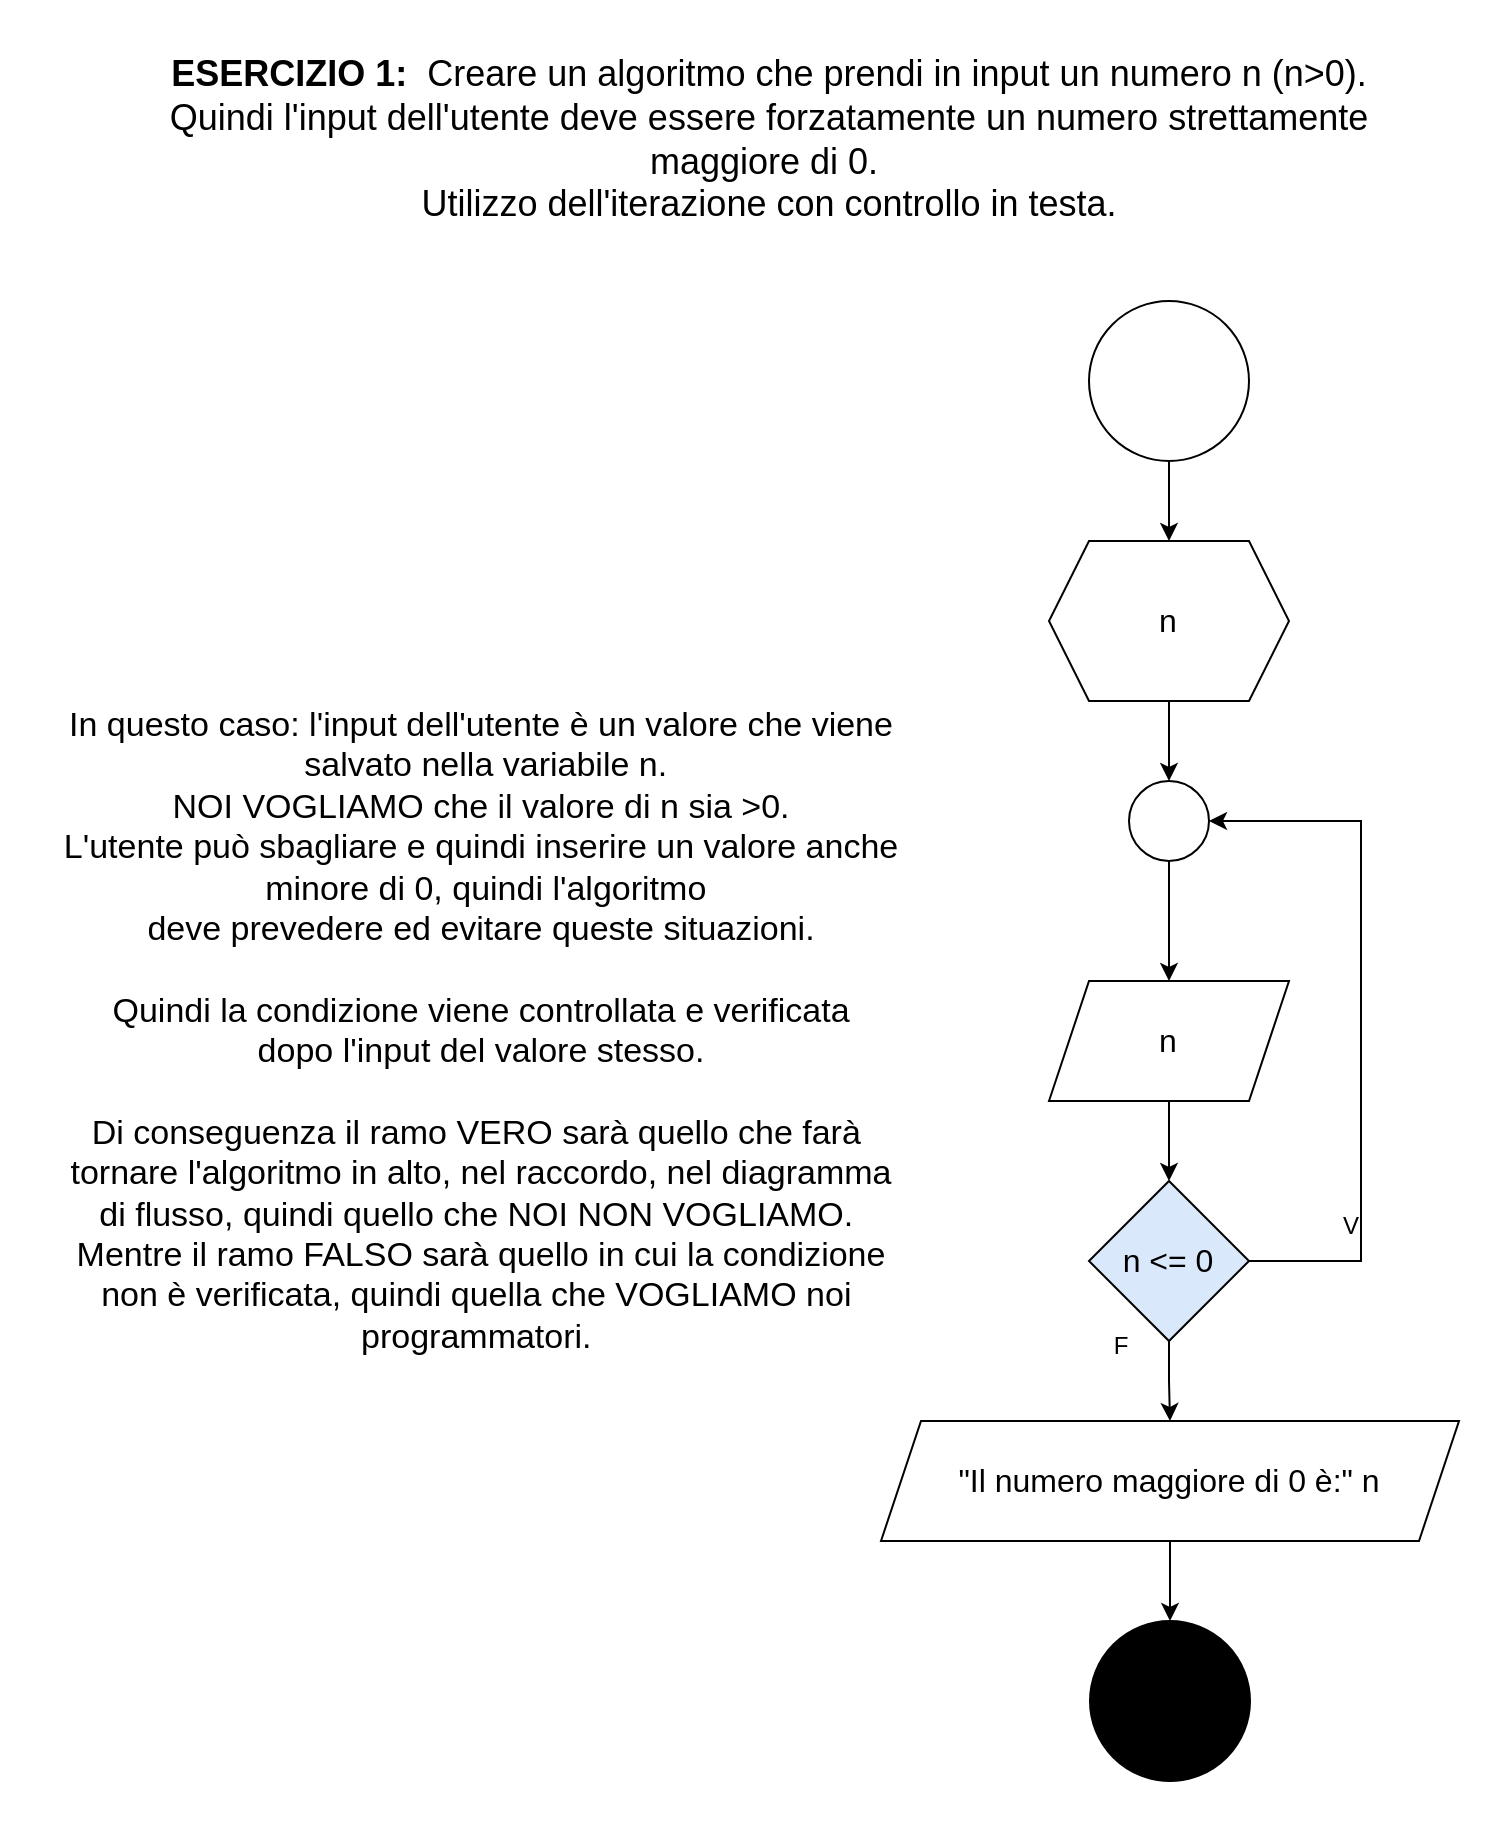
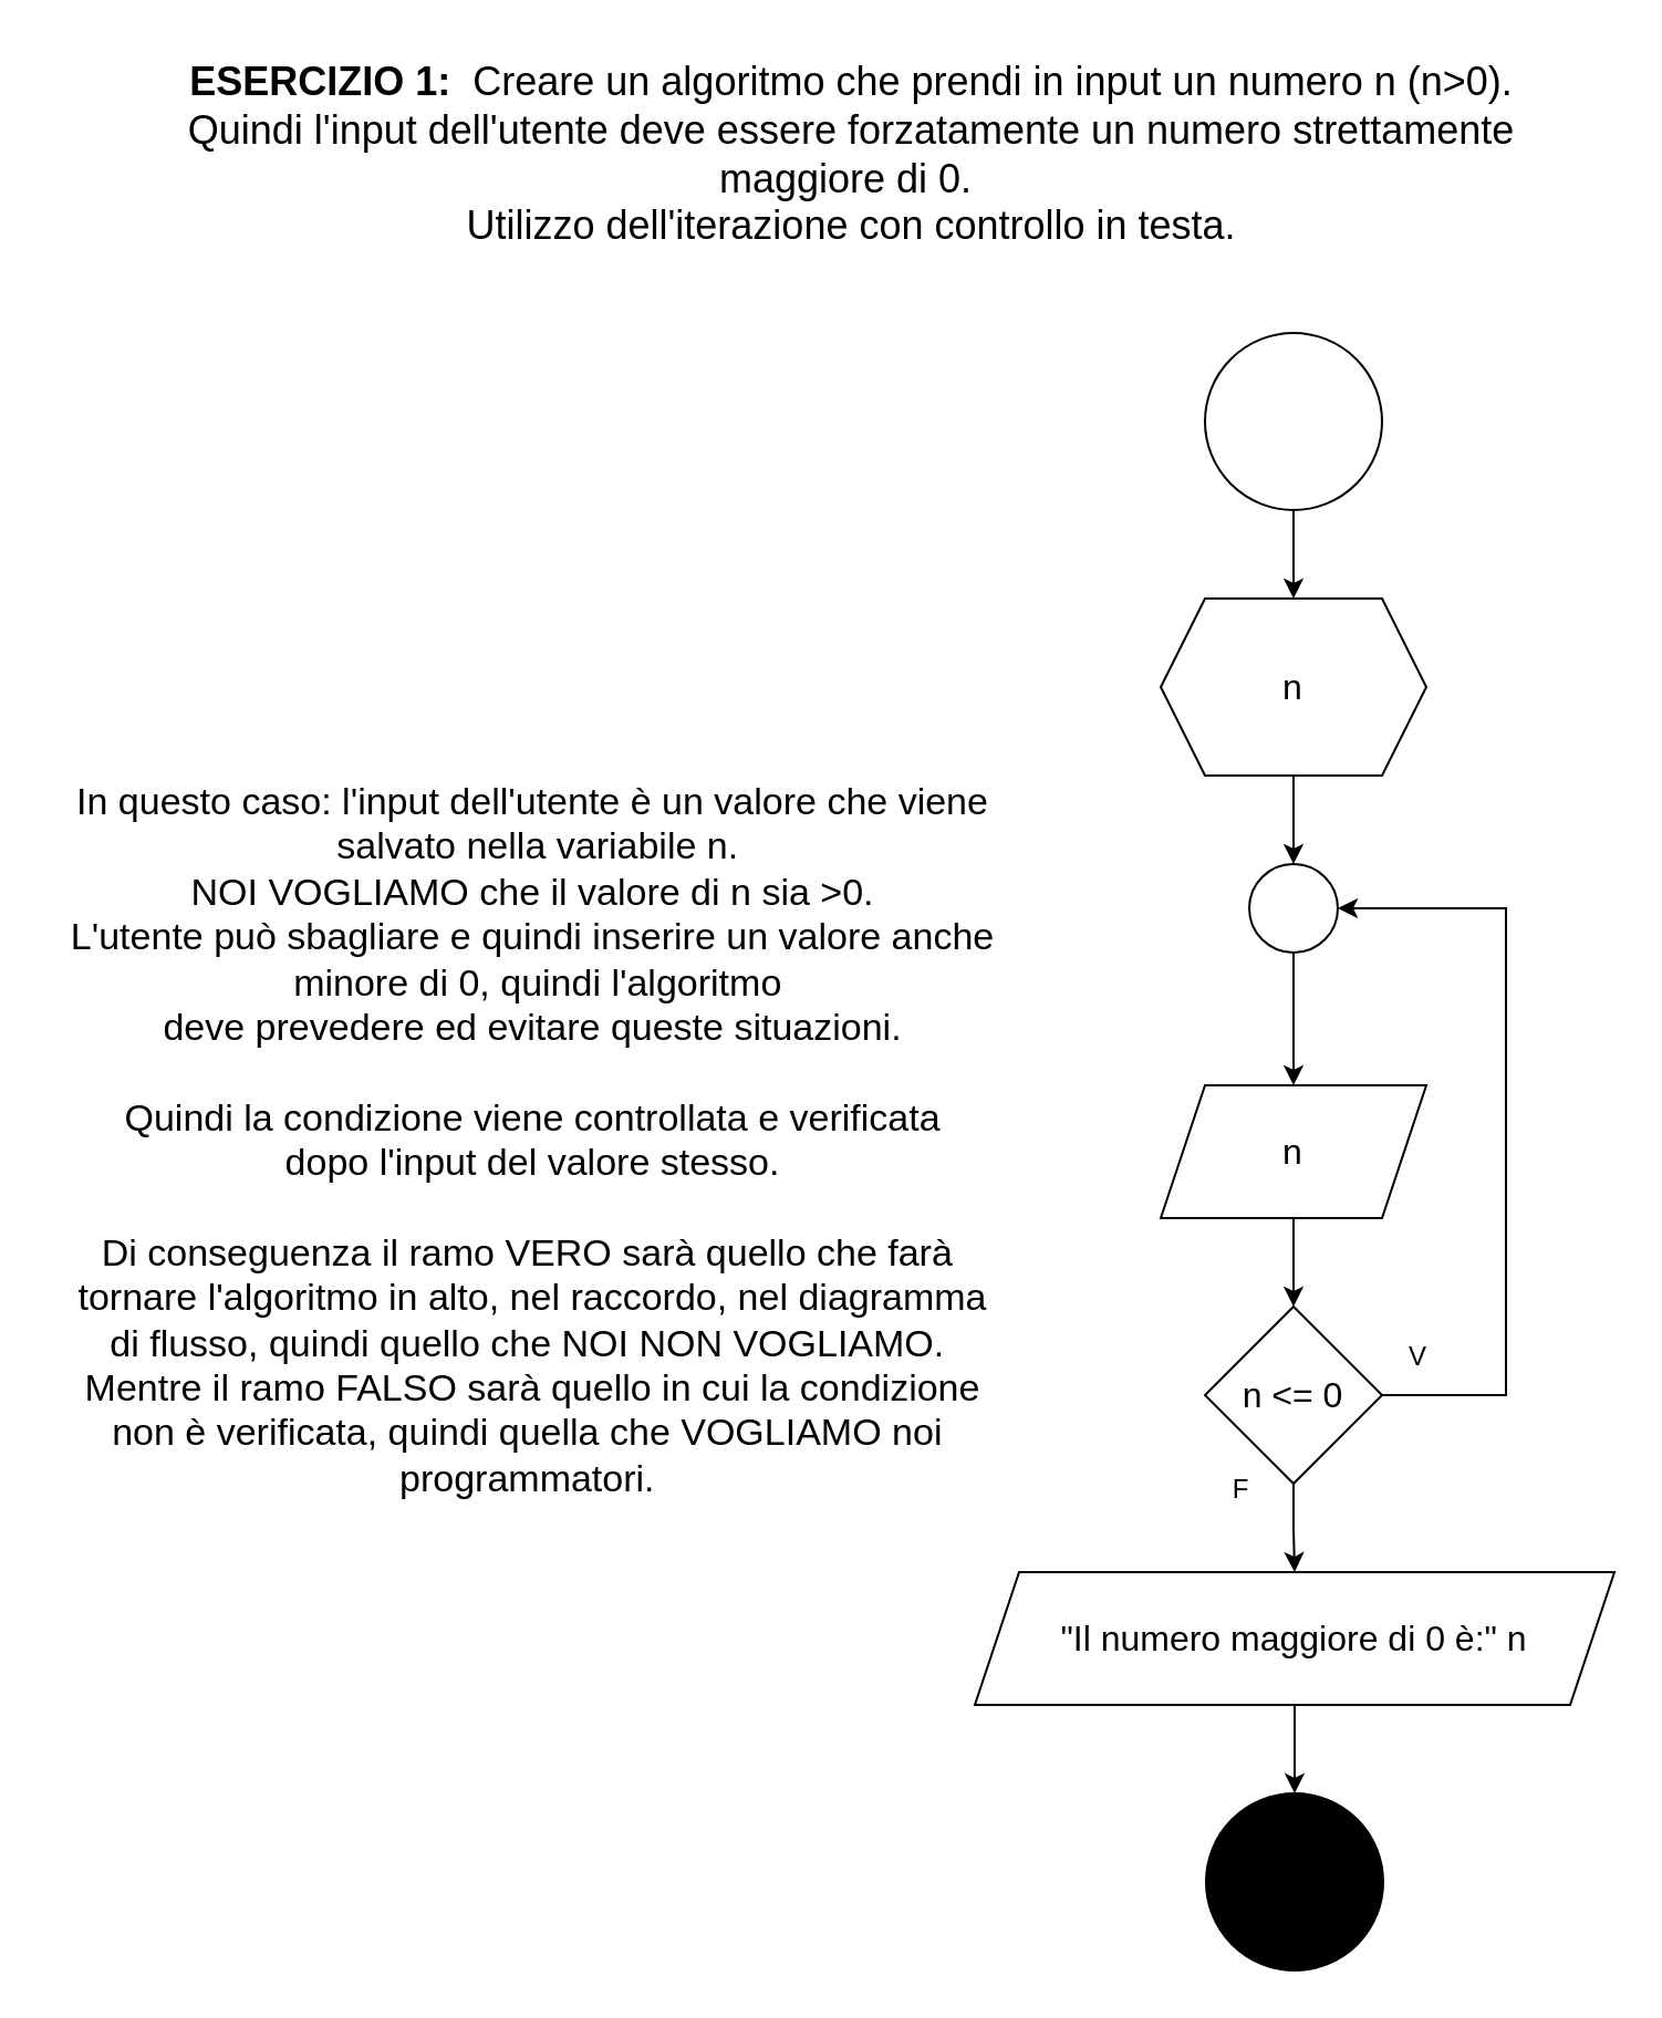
  <mxCell id="0" />
  <mxCell id="1" parent="0" />
  <mxCell id="2" value="&lt;b style=&quot;font-size: 18px;&quot;&gt;ESERCIZIO 1: &lt;/b&gt;&amp;nbsp;Creare un algoritmo che prendi in input un numero n (n&amp;gt;0).&lt;div&gt;Quindi l'input dell'utente deve essere forzatamente un numero strettamente&lt;/div&gt;&lt;div&gt;maggiore di 0.&amp;nbsp;&lt;/div&gt;&lt;div&gt;Utilizzo dell'iterazione con controllo in testa.&lt;/div&gt;" style="text;html=1;align=center;verticalAlign=middle;resizable=0;points=[];autosize=1;strokeColor=none;fillColor=none;fontSize=18;" vertex="1" parent="1"><mxGeometry x="74" y="20" width="620" height="100" as="geometry" /></mxCell>
  <mxCell id="3" value="" style="edgeStyle=orthogonalEdgeStyle;rounded=0;orthogonalLoop=1;jettySize=auto;html=1;" edge="1" parent="1" source="4" target="6"><mxGeometry relative="1" as="geometry" /></mxCell>
  <mxCell id="4" value="" style="ellipse;whiteSpace=wrap;html=1;aspect=fixed;" vertex="1" parent="1"><mxGeometry x="544" y="150" width="80" height="80" as="geometry" /></mxCell>
  <mxCell id="5" value="" style="edgeStyle=orthogonalEdgeStyle;rounded=0;orthogonalLoop=1;jettySize=auto;html=1;" edge="1" parent="1" source="6" target="8"><mxGeometry relative="1" as="geometry" /></mxCell>
  <mxCell id="6" value="n" style="shape=hexagon;perimeter=hexagonPerimeter2;whiteSpace=wrap;html=1;fixedSize=1;fontSize=16;" vertex="1" parent="1"><mxGeometry x="524" y="270" width="120" height="80" as="geometry" /></mxCell>
  <mxCell id="7" value="" style="edgeStyle=orthogonalEdgeStyle;rounded=0;orthogonalLoop=1;jettySize=auto;html=1;" edge="1" parent="1" source="8" target="10"><mxGeometry relative="1" as="geometry" /></mxCell>
  <mxCell id="8" value="" style="ellipse;whiteSpace=wrap;html=1;fontSize=16;" vertex="1" parent="1"><mxGeometry x="564" y="390" width="40" height="40" as="geometry" /></mxCell>
  <mxCell id="9" value="" style="edgeStyle=orthogonalEdgeStyle;rounded=0;orthogonalLoop=1;jettySize=auto;html=1;" edge="1" parent="1" source="10" target="13"><mxGeometry relative="1" as="geometry" /></mxCell>
  <mxCell id="10" value="n" style="shape=parallelogram;perimeter=parallelogramPerimeter;whiteSpace=wrap;html=1;fixedSize=1;fontSize=16;" vertex="1" parent="1"><mxGeometry x="524" y="490" width="120" height="60" as="geometry" /></mxCell>
  <mxCell id="11" style="edgeStyle=orthogonalEdgeStyle;rounded=0;orthogonalLoop=1;jettySize=auto;html=1;entryX=1;entryY=0.5;entryDx=0;entryDy=0;" edge="1" parent="1" source="13" target="8"><mxGeometry relative="1" as="geometry"><Array as="points"><mxPoint x="680" y="630" /><mxPoint x="680" y="410" /></Array></mxGeometry></mxCell>
  <mxCell id="12" value="" style="edgeStyle=orthogonalEdgeStyle;rounded=0;orthogonalLoop=1;jettySize=auto;html=1;" edge="1" parent="1" source="13" target="16"><mxGeometry relative="1" as="geometry" /></mxCell>
- <mxCell id="13" value="n &amp;lt;= 0" style="rhombus;whiteSpace=wrap;html=1;fontSize=16;fillColor=#dae8fc;" vertex="1" parent="1"><mxGeometry x="544" y="590" width="80" height="80" as="geometry" /></mxCell>
- <mxCell id="14" value="V" style="text;html=1;align=center;verticalAlign=middle;resizable=0;points=[];autosize=1;strokeColor=none;fillColor=none;" vertex="1" parent="1"><mxGeometry x="660" y="598" width="30" height="30" as="geometry" /></mxCell>
+ <mxCell id="13" value="n &amp;lt;= 0" style="rhombus;whiteSpace=wrap;html=1;fontSize=16;" vertex="1" parent="1"><mxGeometry x="544" y="590" width="80" height="80" as="geometry" /></mxCell>
+ <mxCell id="14" value="V" style="text;html=1;align=center;verticalAlign=middle;resizable=0;points=[];autosize=1;strokeColor=none;fillColor=none;" vertex="1" parent="1"><mxGeometry x="625" y="598" width="30" height="30" as="geometry" /></mxCell>
  <mxCell id="15" value="" style="edgeStyle=orthogonalEdgeStyle;rounded=0;orthogonalLoop=1;jettySize=auto;html=1;" edge="1" parent="1" source="16" target="17"><mxGeometry relative="1" as="geometry" /></mxCell>
  <mxCell id="16" value="&quot;Il numero maggiore di 0 è:&quot; n" style="shape=parallelogram;perimeter=parallelogramPerimeter;whiteSpace=wrap;html=1;fixedSize=1;fontSize=16;" vertex="1" parent="1"><mxGeometry x="440" y="710" width="289" height="60" as="geometry" /></mxCell>
  <mxCell id="17" value="" style="ellipse;whiteSpace=wrap;html=1;fontSize=16;fillColor=#000000;" vertex="1" parent="1"><mxGeometry x="544.5" y="810" width="80" height="80" as="geometry" /></mxCell>
  <mxCell id="18" value="F" style="text;html=1;align=center;verticalAlign=middle;resizable=0;points=[];autosize=1;strokeColor=none;fillColor=none;" vertex="1" parent="1"><mxGeometry x="545" y="658" width="30" height="30" as="geometry" /></mxCell>
  <mxCell id="19" value="&lt;font style=&quot;font-size: 17px;&quot;&gt;In questo caso: l'input dell'utente è un valore che viene&lt;/font&gt;&lt;div style=&quot;font-size: 17px;&quot;&gt;&lt;font style=&quot;font-size: 17px;&quot;&gt;&amp;nbsp;salvato nella variabile n.&lt;/font&gt;&lt;div&gt;&lt;font style=&quot;font-size: 17px;&quot;&gt;NOI VOGLIAMO che il valore di n sia &amp;gt;0.&lt;/font&gt;&lt;/div&gt;&lt;div&gt;&lt;font style=&quot;font-size: 17px;&quot;&gt;L'utente può sbagliare e quindi inserire un valore anche&lt;/font&gt;&lt;/div&gt;&lt;div&gt;&lt;font style=&quot;font-size: 17px;&quot;&gt;&amp;nbsp;minore di 0, quindi l'algoritmo&lt;/font&gt;&lt;/div&gt;&lt;div&gt;&lt;font style=&quot;font-size: 17px;&quot;&gt;deve prevedere ed evitare queste situazioni.&lt;/font&gt;&lt;/div&gt;&lt;div&gt;&lt;font style=&quot;font-size: 17px;&quot;&gt;&lt;br&gt;&lt;/font&gt;&lt;/div&gt;&lt;div&gt;&lt;font style=&quot;font-size: 17px;&quot;&gt;Quindi la condizione viene controllata e verificata&lt;/font&gt;&lt;/div&gt;&lt;div&gt;&lt;font style=&quot;font-size: 17px;&quot;&gt;dopo l'input del valore stesso.&lt;/font&gt;&lt;/div&gt;&lt;div&gt;&lt;font style=&quot;font-size: 17px;&quot;&gt;&lt;br&gt;&lt;/font&gt;&lt;/div&gt;&lt;div&gt;&lt;font style=&quot;font-size: 17px;&quot;&gt;Di conseguenza il ramo VERO sarà quello che farà&amp;nbsp;&lt;/font&gt;&lt;/div&gt;&lt;div&gt;&lt;font style=&quot;font-size: 17px;&quot;&gt;tornare l'algoritmo in alto, nel raccordo, nel diagramma&lt;/font&gt;&lt;/div&gt;&lt;div&gt;&lt;font style=&quot;font-size: 17px;&quot;&gt;di flusso, quindi quello che NOI NON VOGLIAMO.&amp;nbsp;&lt;/font&gt;&lt;/div&gt;&lt;div&gt;&lt;font style=&quot;font-size: 17px;&quot;&gt;Mentre il ramo FALSO sarà quello in cui la condizione&lt;/font&gt;&lt;/div&gt;&lt;div&gt;&lt;font style=&quot;font-size: 17px;&quot;&gt;non è verificata, quindi quella che VOGLIAMO noi&amp;nbsp;&lt;/font&gt;&lt;/div&gt;&lt;div&gt;&lt;font style=&quot;font-size: 17px;&quot;&gt;programmatori.&amp;nbsp;&lt;/font&gt;&lt;/div&gt;&lt;/div&gt;" style="text;html=1;align=center;verticalAlign=middle;resizable=0;points=[];autosize=1;strokeColor=none;fillColor=none;fontSize=18;" vertex="1" parent="1"><mxGeometry x="20" y="350" width="440" height="330" as="geometry" /></mxCell>
